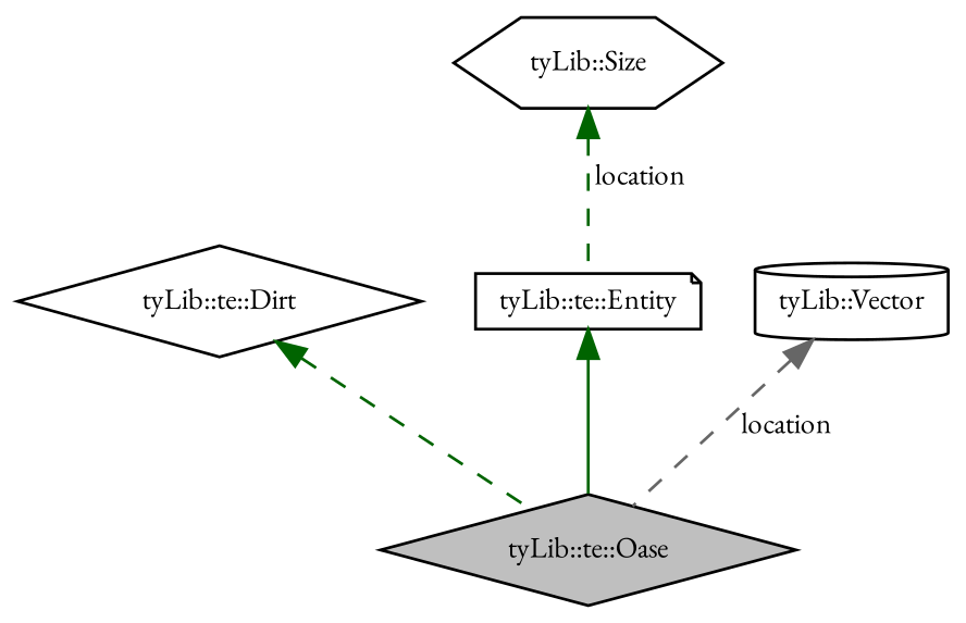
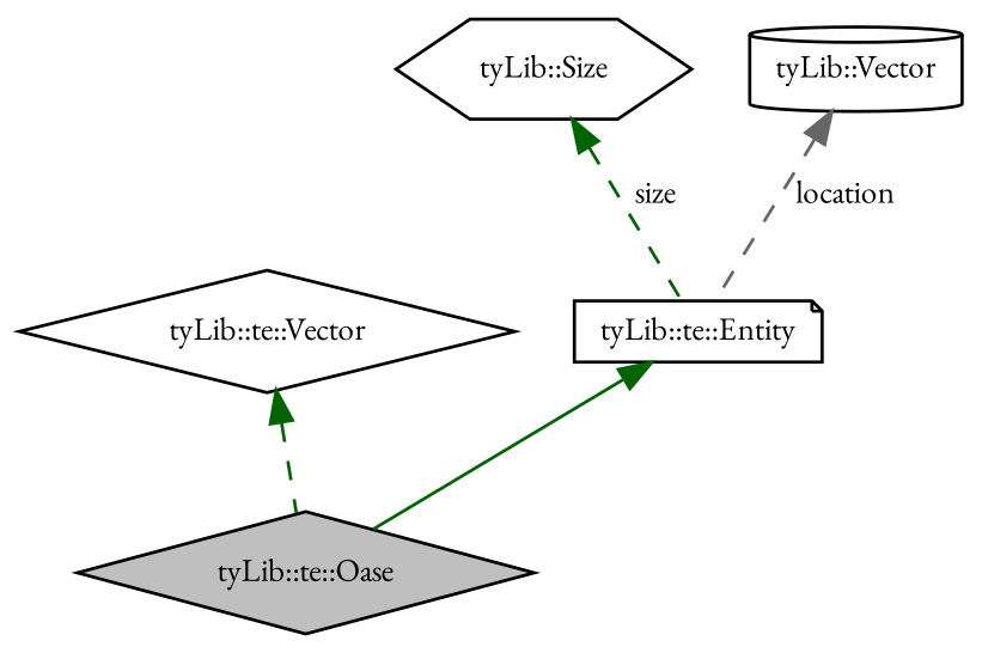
  digraph {
    fontname="EB Garamond"
    node [color=black fillcolor=white fontname="EB Garamond" fontsize=10 shape=diamond style=filled]
    edge [color=darkgreen dir=back fontname="EB Garamond" fontsize=10 labelfontname=Helvetica labelfontsize=10 style=dashed]
    n1 [fillcolor=grey75 fontcolor=black height=0.2 label="tyLib::te::Oase" width=0.4]
-   n2 [height=0.2 label="tyLib::te::Dirt" width=0.4]
+   n2 [height=0.2 label="tyLib::te::Vector" width=0.4]
    n3 [height=0.2 label="tyLib::te::Entity" shape=note width=0.4]
    n4 [height=0.2 label="tyLib::Size" shape=hexagon width=0.4]
    n5 [height=0.2 label="tyLib::Vector" shape=cylinder width=0.4]
    n2 -> n1
    n3 -> n1 [style=solid]
-   n4 -> n3 [label=" location"]
-   n5 -> n1 [color=gray40 label=" location"]
+   n4 -> n3 [label=" size"]
+   n5 -> n3 [color=gray40 label=" location"]
  }
